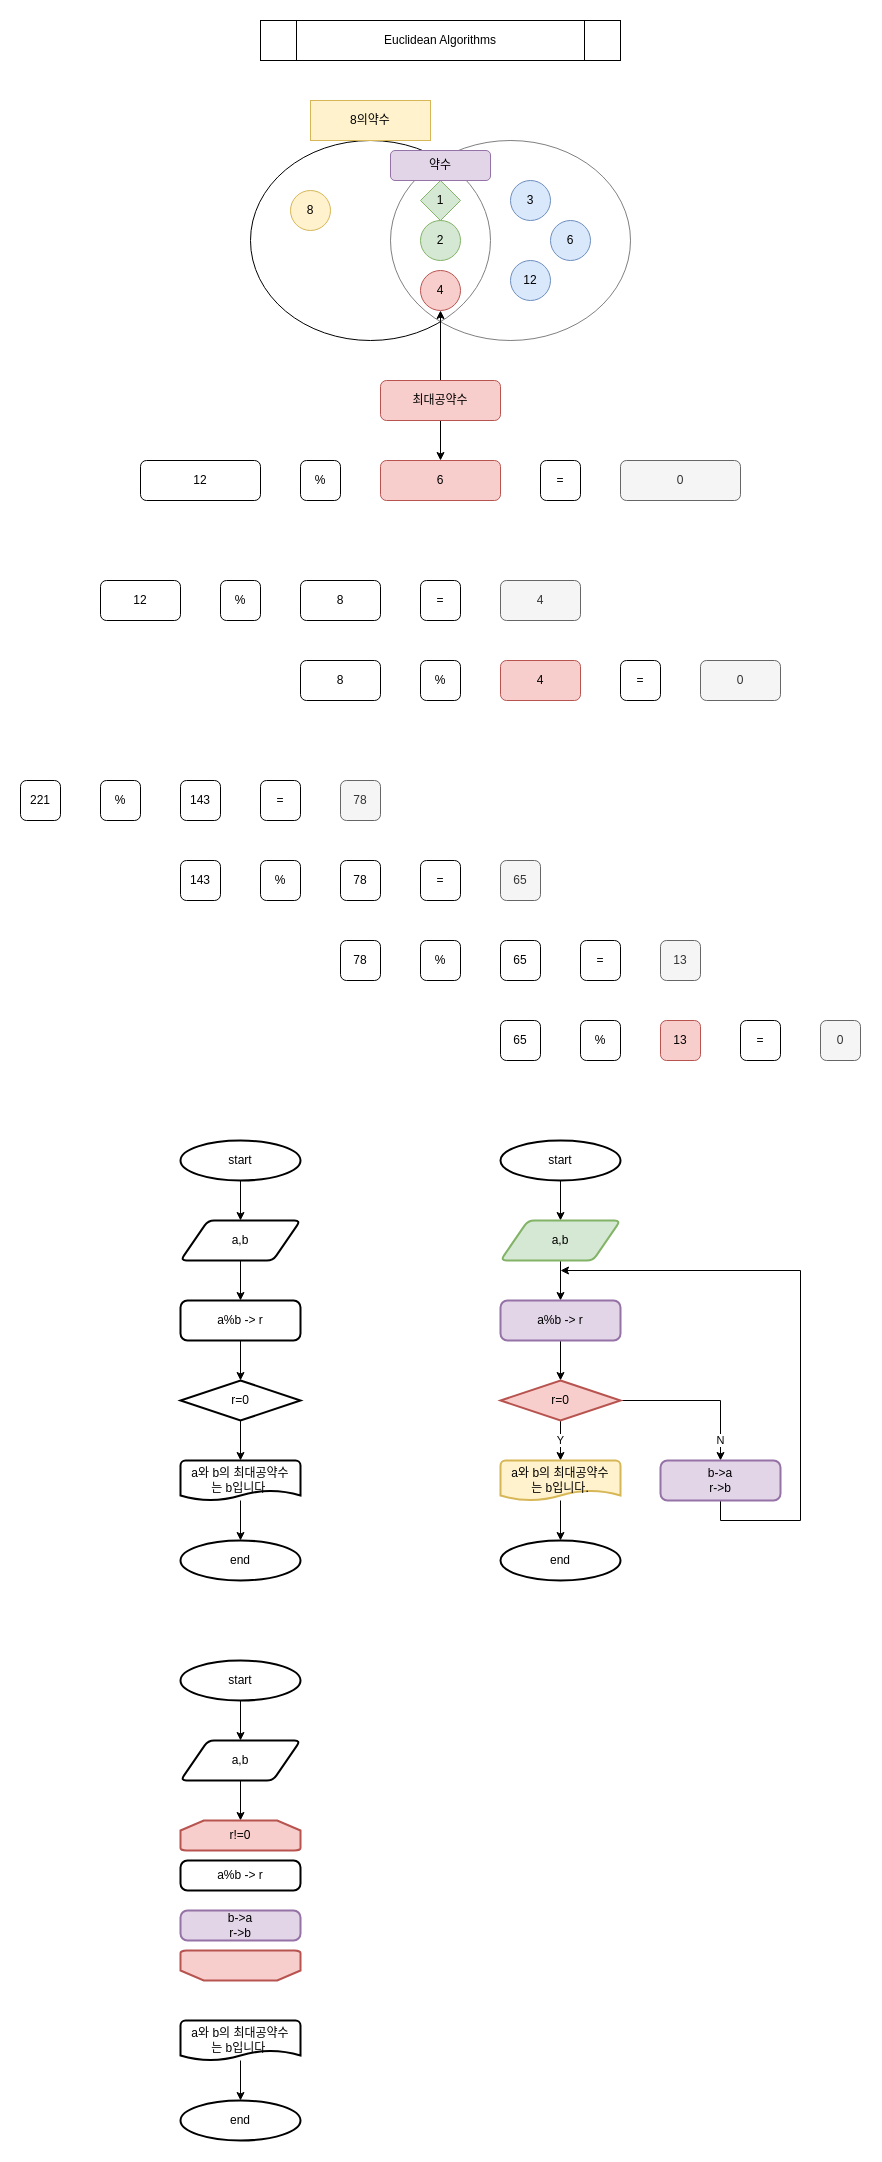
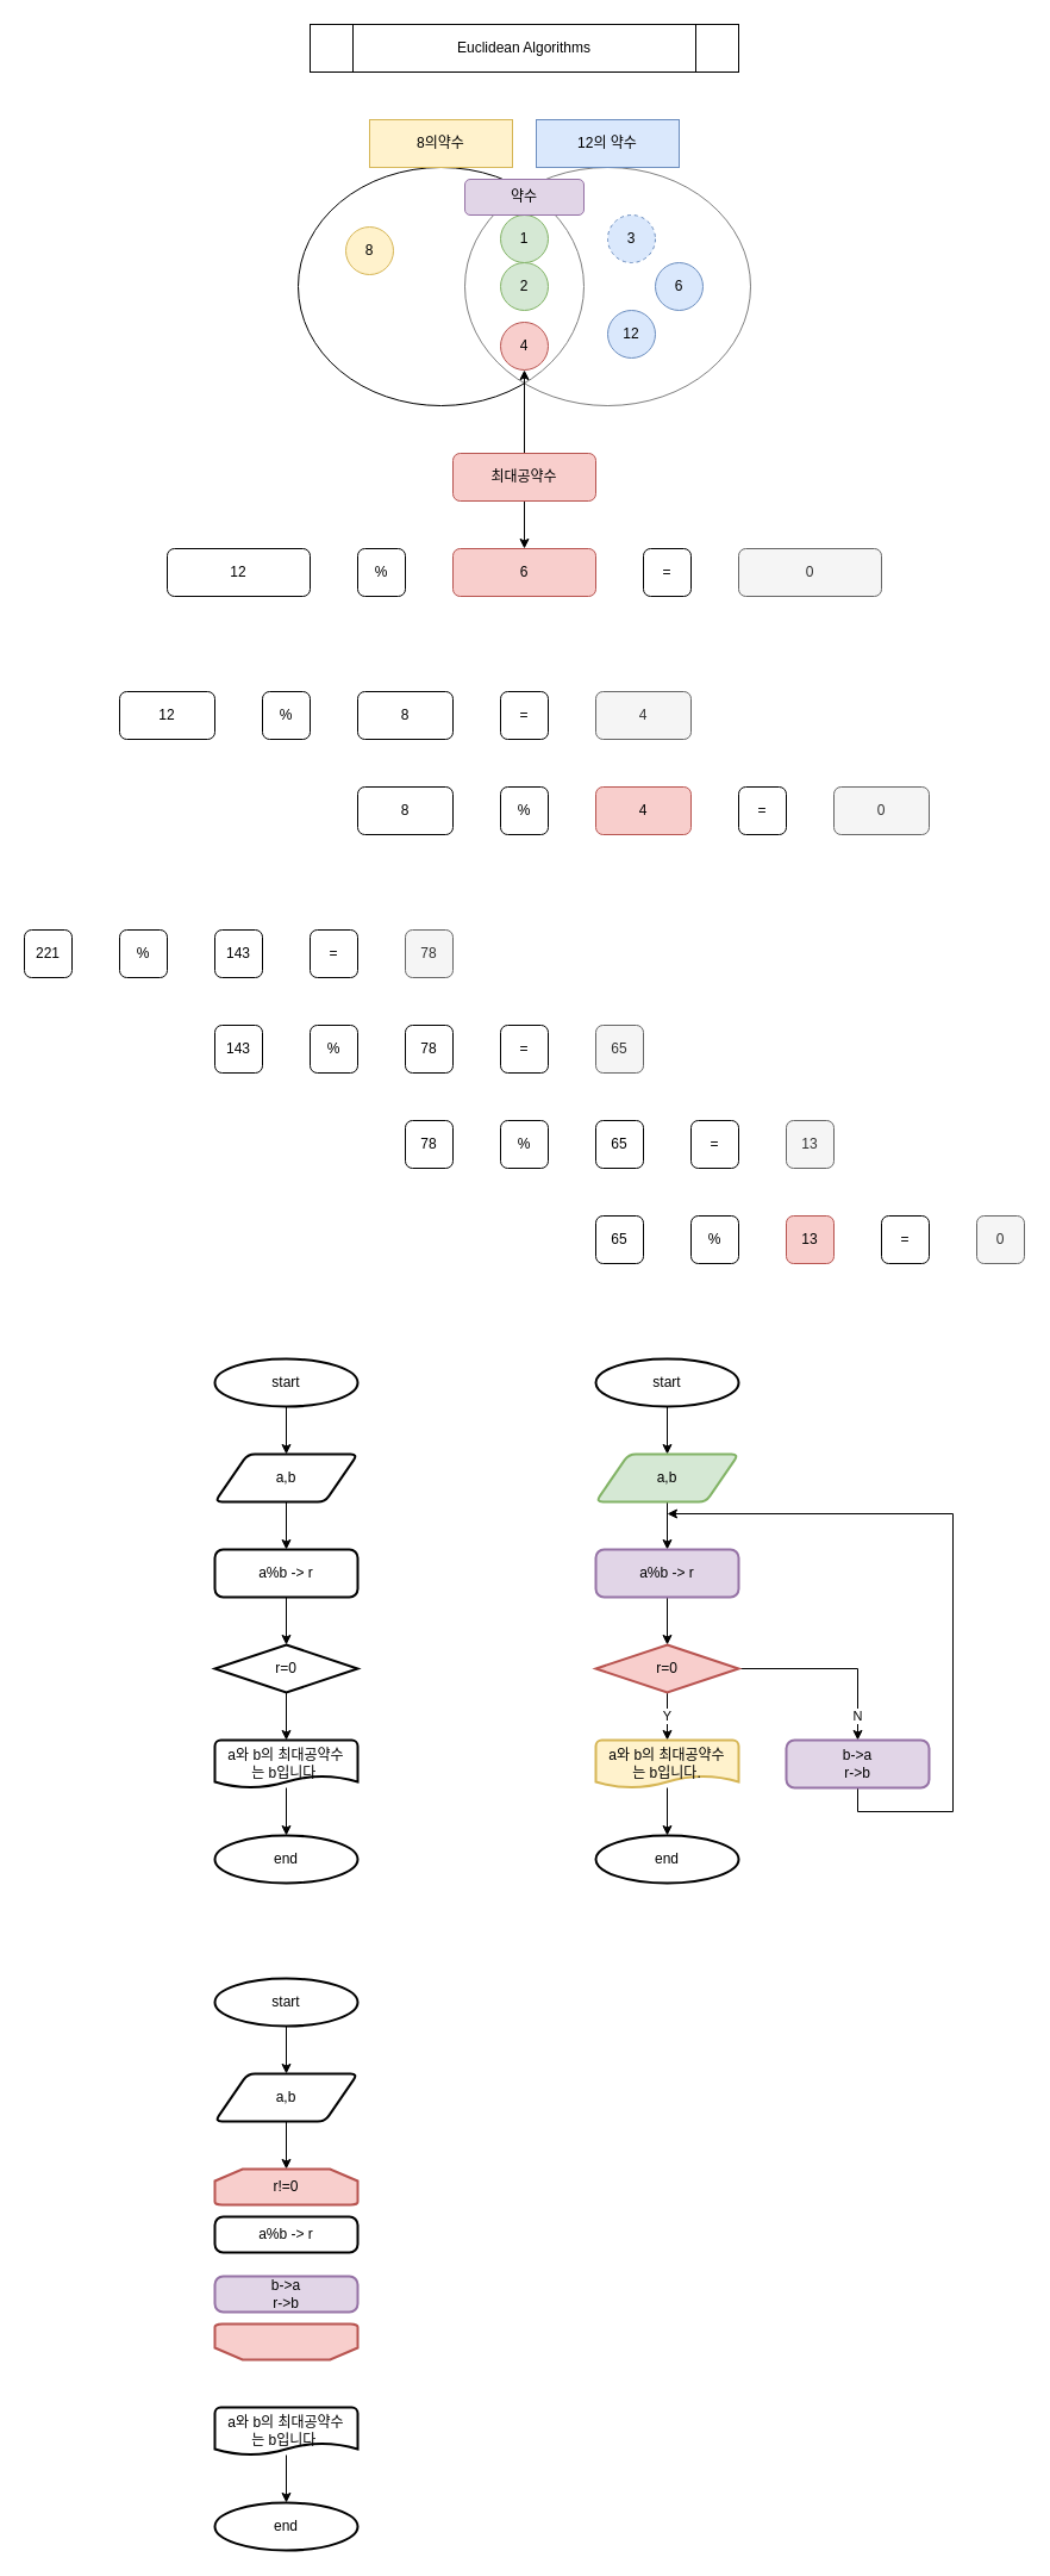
  <mxCell id="0" />
  <mxCell id="1" parent="0" />
  <mxCell id="2" value="Euclidean Algorithms" style="shape=process;whiteSpace=wrap;html=1;backgroundOutline=1;" vertex="1" parent="1"><mxGeometry x="260" y="20" width="360" height="40" as="geometry" /></mxCell>
  <mxCell id="3" value="" style="ellipse;whiteSpace=wrap;html=1;" vertex="1" parent="1"><mxGeometry x="250" y="140" width="240" height="200" as="geometry" /></mxCell>
  <mxCell id="4" value="" style="ellipse;whiteSpace=wrap;html=1;opacity=50;" vertex="1" parent="1"><mxGeometry x="390" y="140" width="240" height="200" as="geometry" /></mxCell>
  <mxCell id="5" value="8의약수" style="rounded=0;whiteSpace=wrap;html=1;fillColor=#fff2cc;strokeColor=#d6b656;" vertex="1" parent="1"><mxGeometry x="310" y="100" width="120" height="40" as="geometry" /></mxCell>
+ <mxCell id="6" value="12의 약수" style="rounded=0;whiteSpace=wrap;html=1;fillColor=#dae8fc;strokeColor=#6c8ebf;" vertex="1" parent="1"><mxGeometry x="450" y="100" width="120" height="40" as="geometry" /></mxCell>
  <mxCell id="7" value="6" style="ellipse;whiteSpace=wrap;html=1;aspect=fixed;fillColor=#dae8fc;strokeColor=#6c8ebf;" vertex="1" parent="1"><mxGeometry x="550" y="220" width="40" height="40" as="geometry" /></mxCell>
  <mxCell id="8" value="12" style="ellipse;whiteSpace=wrap;html=1;aspect=fixed;fillColor=#dae8fc;strokeColor=#6c8ebf;" vertex="1" parent="1"><mxGeometry x="510" y="260" width="40" height="40" as="geometry" /></mxCell>
- <mxCell id="9" value="3" style="ellipse;whiteSpace=wrap;html=1;aspect=fixed;fillColor=#dae8fc;strokeColor=#6c8ebf;" vertex="1" parent="1"><mxGeometry x="510" y="180" width="40" height="40" as="geometry" /></mxCell>
+ <mxCell id="9" value="3" style="ellipse;whiteSpace=wrap;html=1;aspect=fixed;fillColor=#dae8fc;strokeColor=#6c8ebf;dashed=1;" vertex="1" parent="1"><mxGeometry x="510" y="180" width="40" height="40" as="geometry" /></mxCell>
  <mxCell id="10" value="4" style="ellipse;whiteSpace=wrap;html=1;aspect=fixed;fillColor=#f8cecc;strokeColor=#b85450;" vertex="1" parent="1"><mxGeometry x="420" y="270" width="40" height="40" as="geometry" /></mxCell>
  <mxCell id="11" value="2" style="ellipse;whiteSpace=wrap;html=1;aspect=fixed;fillColor=#d5e8d4;strokeColor=#82b366;" vertex="1" parent="1"><mxGeometry x="420" y="220" width="40" height="40" as="geometry" /></mxCell>
- <mxCell id="12" value="1" style="rhombus;whiteSpace=wrap;html=1;aspect=fixed;fillColor=#d5e8d4;strokeColor=#82b366;" vertex="1" parent="1"><mxGeometry x="420" y="180" width="40" height="40" as="geometry" /></mxCell>
+ <mxCell id="12" value="1" style="ellipse;whiteSpace=wrap;html=1;aspect=fixed;fillColor=#d5e8d4;strokeColor=#82b366;" vertex="1" parent="1"><mxGeometry x="420" y="180" width="40" height="40" as="geometry" /></mxCell>
  <mxCell id="13" value="8" style="ellipse;whiteSpace=wrap;html=1;aspect=fixed;fillColor=#fff2cc;strokeColor=#d6b656;" vertex="1" parent="1"><mxGeometry x="290" y="190" width="40" height="40" as="geometry" /></mxCell>
  <mxCell id="14" value="약수" style="rounded=1;whiteSpace=wrap;html=1;fillColor=#e1d5e7;strokeColor=#9673a6;" vertex="1" parent="1"><mxGeometry x="390" y="150" width="100" height="30" as="geometry" /></mxCell>
  <mxCell id="15" value="" style="edgeStyle=orthogonalEdgeStyle;rounded=0;orthogonalLoop=1;jettySize=auto;html=1;entryX=0.5;entryY=1;entryDx=0;entryDy=0;" edge="1" parent="1" source="17" target="10"><mxGeometry relative="1" as="geometry"><mxPoint x="440" y="330" as="targetPoint" /></mxGeometry></mxCell>
  <mxCell id="16" value="" style="edgeStyle=orthogonalEdgeStyle;rounded=0;orthogonalLoop=1;jettySize=auto;html=1;" edge="1" parent="1" source="17" target="19"><mxGeometry relative="1" as="geometry" /></mxCell>
  <mxCell id="17" value="최대공약수" style="rounded=1;whiteSpace=wrap;html=1;fillColor=#f8cecc;strokeColor=#b85450;" vertex="1" parent="1"><mxGeometry x="380" y="380" width="120" height="40" as="geometry" /></mxCell>
  <mxCell id="18" value="12" style="rounded=1;whiteSpace=wrap;html=1;" vertex="1" parent="1"><mxGeometry x="140" y="460" width="120" height="40" as="geometry" /></mxCell>
  <mxCell id="19" value="6" style="rounded=1;whiteSpace=wrap;html=1;fillColor=#f8cecc;strokeColor=#b85450;" vertex="1" parent="1"><mxGeometry x="380" y="460" width="120" height="40" as="geometry" /></mxCell>
  <mxCell id="20" value="0" style="rounded=1;whiteSpace=wrap;html=1;fillColor=#f5f5f5;fontColor=#333333;strokeColor=#666666;" vertex="1" parent="1"><mxGeometry x="620" y="460" width="120" height="40" as="geometry" /></mxCell>
  <mxCell id="21" value="=" style="rounded=1;whiteSpace=wrap;html=1;" vertex="1" parent="1"><mxGeometry x="540" y="460" width="40" height="40" as="geometry" /></mxCell>
  <mxCell id="22" value="%" style="rounded=1;whiteSpace=wrap;html=1;" vertex="1" parent="1"><mxGeometry x="300" y="460" width="40" height="40" as="geometry" /></mxCell>
  <mxCell id="23" value="12" style="rounded=1;whiteSpace=wrap;html=1;" vertex="1" parent="1"><mxGeometry x="100" y="580" width="80" height="40" as="geometry" /></mxCell>
  <mxCell id="24" value="8" style="rounded=1;whiteSpace=wrap;html=1;" vertex="1" parent="1"><mxGeometry x="300" y="580" width="80" height="40" as="geometry" /></mxCell>
  <mxCell id="25" value="%" style="rounded=1;whiteSpace=wrap;html=1;" vertex="1" parent="1"><mxGeometry x="220" y="580" width="40" height="40" as="geometry" /></mxCell>
  <mxCell id="26" value="=" style="rounded=1;whiteSpace=wrap;html=1;" vertex="1" parent="1"><mxGeometry x="420" y="580" width="40" height="40" as="geometry" /></mxCell>
  <mxCell id="27" value="4" style="rounded=1;whiteSpace=wrap;html=1;fillColor=#f5f5f5;fontColor=#333333;strokeColor=#666666;" vertex="1" parent="1"><mxGeometry x="500" y="580" width="80" height="40" as="geometry" /></mxCell>
  <mxCell id="28" value="8" style="rounded=1;whiteSpace=wrap;html=1;" vertex="1" parent="1"><mxGeometry x="300" y="660" width="80" height="40" as="geometry" /></mxCell>
  <mxCell id="29" value="4" style="rounded=1;whiteSpace=wrap;html=1;fillColor=#f8cecc;strokeColor=#b85450;" vertex="1" parent="1"><mxGeometry x="500" y="660" width="80" height="40" as="geometry" /></mxCell>
  <mxCell id="30" value="%" style="rounded=1;whiteSpace=wrap;html=1;" vertex="1" parent="1"><mxGeometry x="420" y="660" width="40" height="40" as="geometry" /></mxCell>
  <mxCell id="31" value="=" style="rounded=1;whiteSpace=wrap;html=1;" vertex="1" parent="1"><mxGeometry x="620" y="660" width="40" height="40" as="geometry" /></mxCell>
  <mxCell id="32" value="0" style="rounded=1;whiteSpace=wrap;html=1;fillColor=#f5f5f5;fontColor=#333333;strokeColor=#666666;" vertex="1" parent="1"><mxGeometry x="700" y="660" width="80" height="40" as="geometry" /></mxCell>
  <mxCell id="33" value="221" style="rounded=1;whiteSpace=wrap;html=1;" vertex="1" parent="1"><mxGeometry y="780" width="40" height="40" as="geometry" x="20" /></mxCell>
  <mxCell id="34" value="143" style="rounded=1;whiteSpace=wrap;html=1;" vertex="1" parent="1"><mxGeometry x="180" y="780" width="40" height="40" as="geometry" /></mxCell>
  <mxCell id="35" value="%" style="rounded=1;whiteSpace=wrap;html=1;" vertex="1" parent="1"><mxGeometry x="100" y="780" width="40" height="40" as="geometry" /></mxCell>
  <mxCell id="36" value="=" style="rounded=1;whiteSpace=wrap;html=1;" vertex="1" parent="1"><mxGeometry x="260" y="780" width="40" height="40" as="geometry" /></mxCell>
  <mxCell id="37" value="78" style="rounded=1;whiteSpace=wrap;html=1;fillColor=#f5f5f5;fontColor=#333333;strokeColor=#666666;" vertex="1" parent="1"><mxGeometry x="340" y="780" width="40" height="40" as="geometry" /></mxCell>
  <mxCell id="38" value="143" style="rounded=1;whiteSpace=wrap;html=1;" vertex="1" parent="1"><mxGeometry x="180" y="860" width="40" height="40" as="geometry" /></mxCell>
  <mxCell id="39" value="%" style="rounded=1;whiteSpace=wrap;html=1;" vertex="1" parent="1"><mxGeometry x="260" y="860" width="40" height="40" as="geometry" /></mxCell>
  <mxCell id="40" value="78" style="rounded=1;whiteSpace=wrap;html=1;" vertex="1" parent="1"><mxGeometry x="340" y="860" width="40" height="40" as="geometry" /></mxCell>
  <mxCell id="41" value="=" style="rounded=1;whiteSpace=wrap;html=1;" vertex="1" parent="1"><mxGeometry x="420" y="860" width="40" height="40" as="geometry" /></mxCell>
  <mxCell id="42" value="65" style="rounded=1;whiteSpace=wrap;html=1;fillColor=#f5f5f5;fontColor=#333333;strokeColor=#666666;" vertex="1" parent="1"><mxGeometry x="500" y="860" width="40" height="40" as="geometry" /></mxCell>
  <mxCell id="43" value="78" style="rounded=1;whiteSpace=wrap;html=1;" vertex="1" parent="1"><mxGeometry x="340" y="940" width="40" height="40" as="geometry" /></mxCell>
  <mxCell id="44" value="65" style="rounded=1;whiteSpace=wrap;html=1;" vertex="1" parent="1"><mxGeometry x="500" y="940" width="40" height="40" as="geometry" /></mxCell>
  <mxCell id="45" value="%" style="rounded=1;whiteSpace=wrap;html=1;" vertex="1" parent="1"><mxGeometry x="420" y="940" width="40" height="40" as="geometry" /></mxCell>
  <mxCell id="46" value="=" style="rounded=1;whiteSpace=wrap;html=1;" vertex="1" parent="1"><mxGeometry x="580" y="940" width="40" height="40" as="geometry" /></mxCell>
  <mxCell id="47" value="13" style="rounded=1;whiteSpace=wrap;html=1;fillColor=#f5f5f5;fontColor=#333333;strokeColor=#666666;" vertex="1" parent="1"><mxGeometry x="660" y="940" width="40" height="40" as="geometry" /></mxCell>
  <mxCell id="48" value="65" style="rounded=1;whiteSpace=wrap;html=1;" vertex="1" parent="1"><mxGeometry x="500" y="1020" width="40" height="40" as="geometry" /></mxCell>
  <mxCell id="49" value="13" style="rounded=1;whiteSpace=wrap;html=1;fillColor=#f8cecc;strokeColor=#b85450;" vertex="1" parent="1"><mxGeometry x="660" y="1020" width="40" height="40" as="geometry" /></mxCell>
  <mxCell id="50" value="%" style="rounded=1;whiteSpace=wrap;html=1;" vertex="1" parent="1"><mxGeometry x="580" y="1020" width="40" height="40" as="geometry" /></mxCell>
  <mxCell id="51" value="=" style="rounded=1;whiteSpace=wrap;html=1;" vertex="1" parent="1"><mxGeometry x="740" y="1020" width="40" height="40" as="geometry" /></mxCell>
  <mxCell id="52" value="0" style="rounded=1;whiteSpace=wrap;html=1;fillColor=#f5f5f5;fontColor=#333333;strokeColor=#666666;" vertex="1" parent="1"><mxGeometry x="820" y="1020" width="40" height="40" as="geometry" /></mxCell>
  <mxCell id="53" value="" style="edgeStyle=orthogonalEdgeStyle;rounded=0;orthogonalLoop=1;jettySize=auto;html=1;" edge="1" parent="1" source="54" target="56"><mxGeometry relative="1" as="geometry" /></mxCell>
  <mxCell id="54" value="start" style="strokeWidth=2;html=1;shape=mxgraph.flowchart.start_1;whiteSpace=wrap;" vertex="1" parent="1"><mxGeometry x="180" y="1140" width="120" height="40" as="geometry" /></mxCell>
  <mxCell id="55" value="" style="edgeStyle=orthogonalEdgeStyle;rounded=0;orthogonalLoop=1;jettySize=auto;html=1;" edge="1" parent="1" source="56" target="58"><mxGeometry relative="1" as="geometry" /></mxCell>
  <mxCell id="56" value="a,b" style="shape=parallelogram;html=1;strokeWidth=2;perimeter=parallelogramPerimeter;whiteSpace=wrap;rounded=1;arcSize=12;size=0.23;" vertex="1" parent="1"><mxGeometry x="180" y="1220" width="120" height="40" as="geometry" /></mxCell>
  <mxCell id="57" value="" style="edgeStyle=orthogonalEdgeStyle;rounded=0;orthogonalLoop=1;jettySize=auto;html=1;" edge="1" parent="1" source="58" target="60"><mxGeometry relative="1" as="geometry" /></mxCell>
  <mxCell id="58" value="a%b -&amp;gt; r" style="rounded=1;whiteSpace=wrap;html=1;absoluteArcSize=1;arcSize=14;strokeWidth=2;" vertex="1" parent="1"><mxGeometry x="180" y="1300" width="120" height="40" as="geometry" /></mxCell>
  <mxCell id="59" value="" style="edgeStyle=orthogonalEdgeStyle;rounded=0;orthogonalLoop=1;jettySize=auto;html=1;" edge="1" parent="1" source="60" target="62"><mxGeometry relative="1" as="geometry" /></mxCell>
  <mxCell id="60" value="r=0" style="strokeWidth=2;html=1;shape=mxgraph.flowchart.decision;whiteSpace=wrap;" vertex="1" parent="1"><mxGeometry x="180" y="1380" width="120" height="40" as="geometry" /></mxCell>
  <mxCell id="61" value="" style="edgeStyle=orthogonalEdgeStyle;rounded=0;orthogonalLoop=1;jettySize=auto;html=1;" edge="1" parent="1" source="62" target="63"><mxGeometry relative="1" as="geometry" /></mxCell>
  <mxCell id="62" value="a와 b의 최대공약수&lt;br&gt;는 b입니다." style="strokeWidth=2;html=1;shape=mxgraph.flowchart.document2;whiteSpace=wrap;size=0.25;" vertex="1" parent="1"><mxGeometry x="180" y="1460" width="120" height="40" as="geometry" /></mxCell>
  <mxCell id="63" value="end" style="strokeWidth=2;html=1;shape=mxgraph.flowchart.start_1;whiteSpace=wrap;" vertex="1" parent="1"><mxGeometry x="180" y="1540" width="120" height="40" as="geometry" /></mxCell>
  <mxCell id="64" value="" style="edgeStyle=orthogonalEdgeStyle;rounded=0;orthogonalLoop=1;jettySize=auto;html=1;" edge="1" parent="1" source="65" target="67"><mxGeometry relative="1" as="geometry" /></mxCell>
  <mxCell id="65" value="start" style="strokeWidth=2;html=1;shape=mxgraph.flowchart.start_1;whiteSpace=wrap;" vertex="1" parent="1"><mxGeometry x="500" y="1140" width="120" height="40" as="geometry" /></mxCell>
  <mxCell id="66" value="" style="edgeStyle=orthogonalEdgeStyle;rounded=0;orthogonalLoop=1;jettySize=auto;html=1;" edge="1" parent="1" source="67" target="69"><mxGeometry relative="1" as="geometry" /></mxCell>
  <mxCell id="67" value="a,b" style="shape=parallelogram;html=1;strokeWidth=2;perimeter=parallelogramPerimeter;whiteSpace=wrap;rounded=1;arcSize=12;size=0.23;fillColor=#d5e8d4;strokeColor=#82b366;" vertex="1" parent="1"><mxGeometry x="500" y="1220" width="120" height="40" as="geometry" /></mxCell>
  <mxCell id="68" value="" style="edgeStyle=orthogonalEdgeStyle;rounded=0;orthogonalLoop=1;jettySize=auto;html=1;" edge="1" parent="1" source="69" target="72"><mxGeometry relative="1" as="geometry" /></mxCell>
  <mxCell id="69" value="a%b -&amp;gt; r" style="rounded=1;whiteSpace=wrap;html=1;absoluteArcSize=1;arcSize=14;strokeWidth=2;fillColor=#e1d5e7;strokeColor=#9673a6;" vertex="1" parent="1"><mxGeometry x="500" y="1300" width="120" height="40" as="geometry" /></mxCell>
  <mxCell id="70" value="Y" style="edgeStyle=orthogonalEdgeStyle;rounded=0;orthogonalLoop=1;jettySize=auto;html=1;" edge="1" parent="1" source="72" target="74"><mxGeometry relative="1" as="geometry" /></mxCell>
  <mxCell id="71" value="N" style="edgeStyle=orthogonalEdgeStyle;rounded=0;orthogonalLoop=1;jettySize=auto;html=1;entryX=0.5;entryY=0;entryDx=0;entryDy=0;" edge="1" parent="1" source="72" target="77"><mxGeometry x="0.75" relative="1" as="geometry"><mxPoint as="offset" /></mxGeometry></mxCell>
  <mxCell id="72" value="r=0" style="strokeWidth=2;html=1;shape=mxgraph.flowchart.decision;whiteSpace=wrap;fillColor=#f8cecc;strokeColor=#b85450;" vertex="1" parent="1"><mxGeometry x="500" y="1380" width="120" height="40" as="geometry" /></mxCell>
  <mxCell id="73" value="" style="edgeStyle=orthogonalEdgeStyle;rounded=0;orthogonalLoop=1;jettySize=auto;html=1;" edge="1" parent="1" source="74" target="75"><mxGeometry relative="1" as="geometry" /></mxCell>
  <mxCell id="74" value="a와 b의 최대공약수&lt;br&gt;는 b입니다." style="strokeWidth=2;html=1;shape=mxgraph.flowchart.document2;whiteSpace=wrap;size=0.25;fillColor=#fff2cc;strokeColor=#d6b656;" vertex="1" parent="1"><mxGeometry x="500" y="1460" width="120" height="40" as="geometry" /></mxCell>
  <mxCell id="75" value="end" style="strokeWidth=2;html=1;shape=mxgraph.flowchart.start_1;whiteSpace=wrap;" vertex="1" parent="1"><mxGeometry x="500" y="1540" width="120" height="40" as="geometry" /></mxCell>
  <mxCell id="76" style="edgeStyle=orthogonalEdgeStyle;rounded=0;orthogonalLoop=1;jettySize=auto;html=1;" edge="1" parent="1" source="77"><mxGeometry relative="1" as="geometry"><mxPoint x="560" y="1270" as="targetPoint" /><Array as="points"><mxPoint x="720" y="1520" /><mxPoint x="800" y="1520" /><mxPoint x="800" y="1270" /></Array></mxGeometry></mxCell>
  <mxCell id="77" value="b-&amp;gt;a&lt;br&gt;r-&amp;gt;b" style="rounded=1;whiteSpace=wrap;html=1;absoluteArcSize=1;arcSize=14;strokeWidth=2;fillColor=#e1d5e7;strokeColor=#9673a6;" vertex="1" parent="1"><mxGeometry x="660" y="1460" width="120" height="40" as="geometry" /></mxCell>
  <mxCell id="78" value="" style="edgeStyle=orthogonalEdgeStyle;rounded=0;orthogonalLoop=1;jettySize=auto;html=1;" edge="1" parent="1" source="79" target="81"><mxGeometry relative="1" as="geometry" /></mxCell>
  <mxCell id="79" value="start" style="strokeWidth=2;html=1;shape=mxgraph.flowchart.start_1;whiteSpace=wrap;" vertex="1" parent="1"><mxGeometry x="180" y="1660" width="120" height="40" as="geometry" /></mxCell>
  <mxCell id="80" value="" style="edgeStyle=orthogonalEdgeStyle;rounded=0;orthogonalLoop=1;jettySize=auto;html=1;" edge="1" parent="1" source="81" target="85"><mxGeometry relative="1" as="geometry" /></mxCell>
  <mxCell id="81" value="a,b" style="shape=parallelogram;html=1;strokeWidth=2;perimeter=parallelogramPerimeter;whiteSpace=wrap;rounded=1;arcSize=12;size=0.23;" vertex="1" parent="1"><mxGeometry x="180" y="1740" width="120" height="40" as="geometry" /></mxCell>
  <mxCell id="82" value="" style="edgeStyle=orthogonalEdgeStyle;rounded=0;orthogonalLoop=1;jettySize=auto;html=1;" edge="1" parent="1" source="83" target="84"><mxGeometry relative="1" as="geometry" /></mxCell>
  <mxCell id="83" value="a와 b의 최대공약수&lt;br&gt;는 b입니다." style="strokeWidth=2;html=1;shape=mxgraph.flowchart.document2;whiteSpace=wrap;size=0.25;" vertex="1" parent="1"><mxGeometry x="180" y="2020" width="120" height="40" as="geometry" /></mxCell>
  <mxCell id="84" value="end" style="strokeWidth=2;html=1;shape=mxgraph.flowchart.start_1;whiteSpace=wrap;" vertex="1" parent="1"><mxGeometry x="180" y="2100" width="120" height="40" as="geometry" /></mxCell>
  <mxCell id="85" value="r!=0" style="strokeWidth=2;html=1;shape=mxgraph.flowchart.loop_limit;whiteSpace=wrap;fillColor=#f8cecc;strokeColor=#b85450;" vertex="1" parent="1"><mxGeometry x="180" y="1820" width="120" height="30" as="geometry" /></mxCell>
  <mxCell id="86" value="" style="strokeWidth=2;html=1;shape=mxgraph.flowchart.loop_limit;whiteSpace=wrap;direction=west;fillColor=#f8cecc;strokeColor=#b85450;" vertex="1" parent="1"><mxGeometry x="180" y="1950" width="120" height="30" as="geometry" /></mxCell>
  <mxCell id="87" value="b-&amp;gt;a&lt;br&gt;r-&amp;gt;b" style="rounded=1;whiteSpace=wrap;html=1;absoluteArcSize=1;arcSize=14;strokeWidth=2;fillColor=#e1d5e7;strokeColor=#9673a6;" vertex="1" parent="1"><mxGeometry x="180" y="1910" width="120" height="30" as="geometry" /></mxCell>
  <mxCell id="88" value="a%b -&amp;gt; r" style="rounded=1;whiteSpace=wrap;html=1;absoluteArcSize=1;arcSize=14;strokeWidth=2;" vertex="1" parent="1"><mxGeometry x="180" y="1860" width="120" height="30" as="geometry" /></mxCell>
